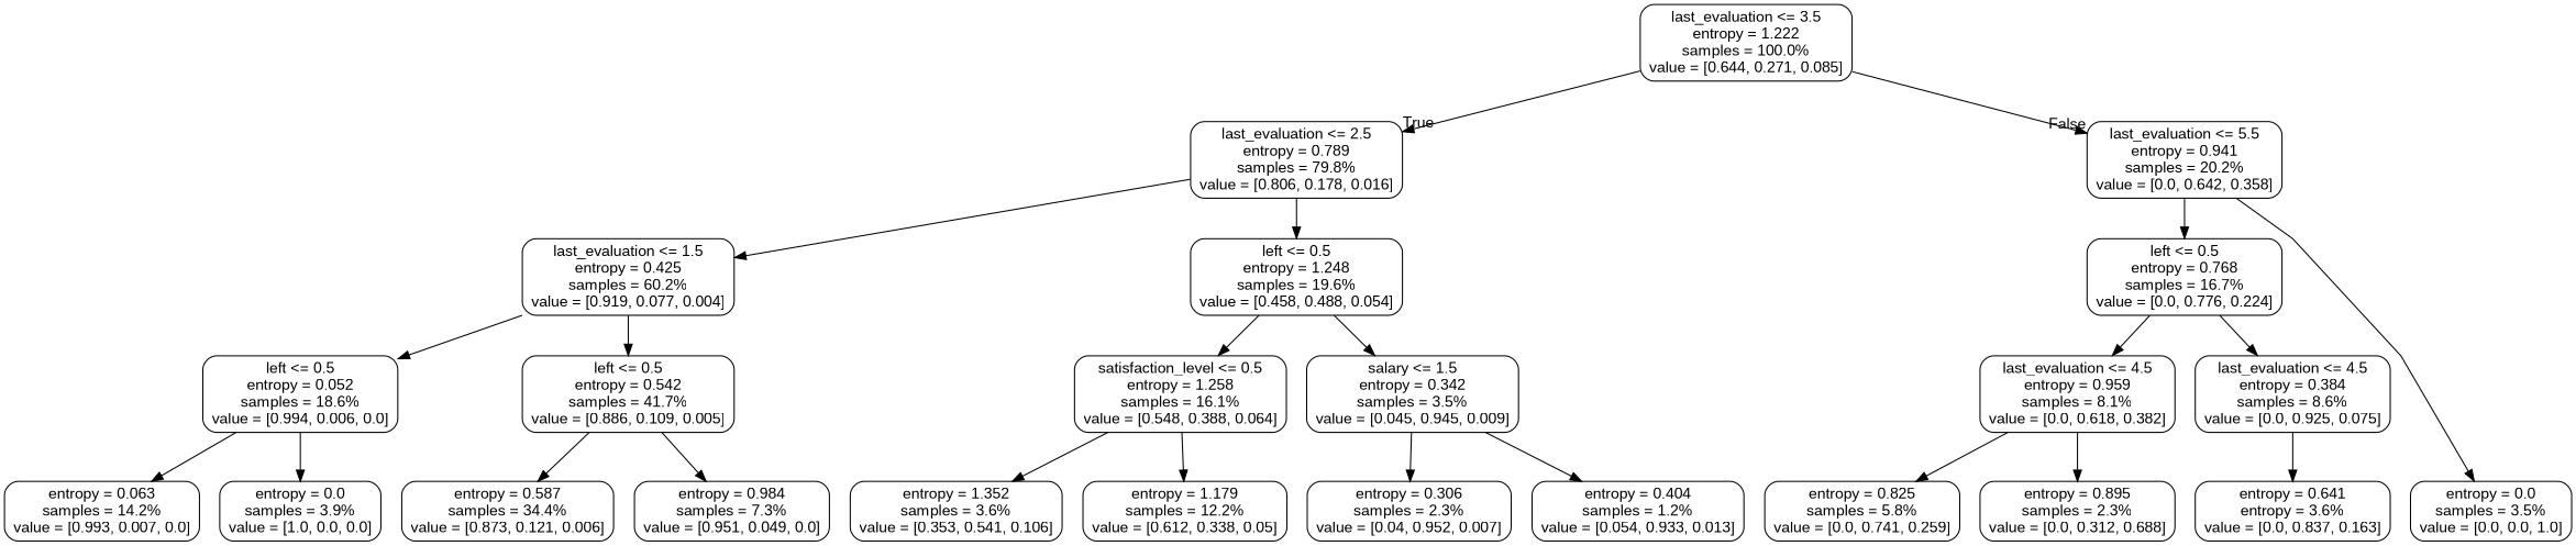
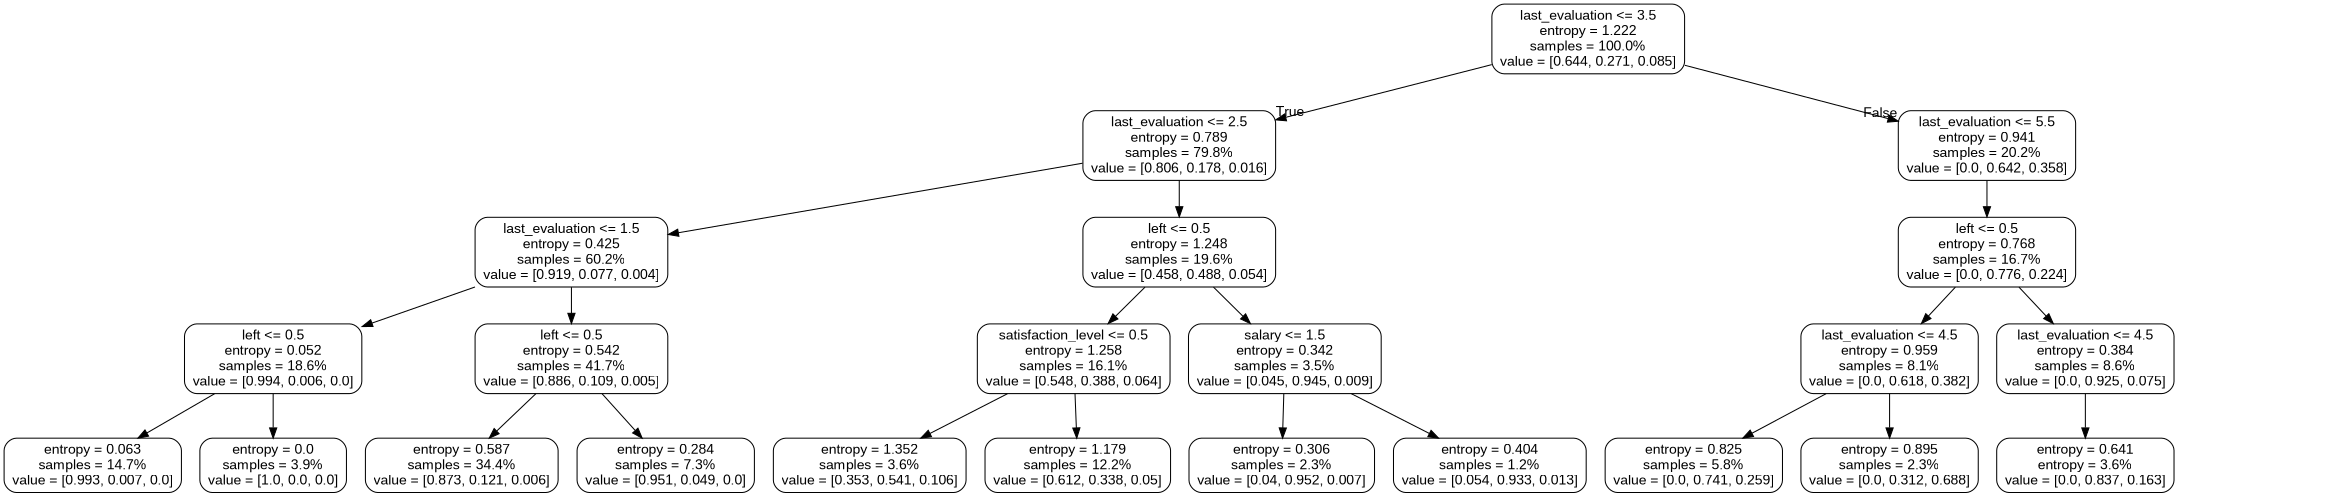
  digraph {
    fontname="Liberation Sans"
    ranksep=equally
    splines=polyline
    node [color=black fontname="Liberation Sans" shape=box style=rounded]
    edge [fontname="Liberation Sans"]
    n1 [label="last_evaluation <= 3.5\nentropy = 1.222\nsamples = 100.0%\nvalue = [0.644, 0.271, 0.085]"]
    n2 [label="last_evaluation <= 2.5\nentropy = 0.789\nsamples = 79.8%\nvalue = [0.806, 0.178, 0.016]"]
    n3 [label="last_evaluation <= 5.5\nentropy = 0.941\nsamples = 20.2%\nvalue = [0.0, 0.642, 0.358]"]
    n4 [label="last_evaluation <= 1.5\nentropy = 0.425\nsamples = 60.2%\nvalue = [0.919, 0.077, 0.004]"]
    n5 [label="left <= 0.5\nentropy = 1.248\nsamples = 19.6%\nvalue = [0.458, 0.488, 0.054]"]
    n6 [label="left <= 0.5\nentropy = 0.768\nsamples = 16.7%\nvalue = [0.0, 0.776, 0.224]"]
    n7 [label="left <= 0.5\nentropy = 0.052\nsamples = 18.6%\nvalue = [0.994, 0.006, 0.0]"]
    n8 [label="left <= 0.5\nentropy = 0.542\nsamples = 41.7%\nvalue = [0.886, 0.109, 0.005]"]
    n9 [label="satisfaction_level <= 0.5\nentropy = 1.258\nsamples = 16.1%\nvalue = [0.548, 0.388, 0.064]"]
    n10 [label="salary <= 1.5\nentropy = 0.342\nsamples = 3.5%\nvalue = [0.045, 0.945, 0.009]"]
    n11 [label="last_evaluation <= 4.5\nentropy = 0.959\nsamples = 8.1%\nvalue = [0.0, 0.618, 0.382]"]
    n12 [label="last_evaluation <= 4.5\nentropy = 0.384\nsamples = 8.6%\nvalue = [0.0, 0.925, 0.075]"]
-   n13 [label="entropy = 0.063\nsamples = 14.2%\nvalue = [0.993, 0.007, 0.0]"]
+   n13 [label="entropy = 0.063\nsamples = 14.7%\nvalue = [0.993, 0.007, 0.0]"]
    n14 [label="entropy = 0.0\nsamples = 3.9%\nvalue = [1.0, 0.0, 0.0]"]
    n15 [label="entropy = 0.587\nsamples = 34.4%\nvalue = [0.873, 0.121, 0.006]"]
-   n16 [label="entropy = 0.984\nsamples = 7.3%\nvalue = [0.951, 0.049, 0.0]"]
+   n16 [label="entropy = 0.284\nsamples = 7.3%\nvalue = [0.951, 0.049, 0.0]"]
    n17 [label="entropy = 1.352\nsamples = 3.6%\nvalue = [0.353, 0.541, 0.106]"]
    n18 [label="entropy = 1.179\nsamples = 12.2%\nvalue = [0.612, 0.338, 0.05]"]
    n19 [label="entropy = 0.306\nsamples = 2.3%\nvalue = [0.04, 0.952, 0.007]"]
    n20 [label="entropy = 0.404\nsamples = 1.2%\nvalue = [0.054, 0.933, 0.013]"]
    n21 [label="entropy = 0.825\nsamples = 5.8%\nvalue = [0.0, 0.741, 0.259]"]
    n22 [label="entropy = 0.895\nsamples = 2.3%\nvalue = [0.0, 0.312, 0.688]"]
    n23 [label="entropy = 0.641\nentropy = 3.6%\nvalue = [0.0, 0.837, 0.163]"]
-   n24 [label="entropy = 0.0\nsamples = 3.5%\nvalue = [0.0, 0.0, 1.0]"]
    subgraph sub_1 {
      rank=same
      n1
    }
    subgraph sub_2 {
      rank=same
      n2
      n3
    }
    subgraph sub_3 {
      rank=same
      n4
      n5
      n6
    }
    subgraph sub_4 {
      rank=same
      n7
      n8
      n9
      n10
      n11
      n12
    }
    subgraph sub_5 {
      rank=same
      n13
      n14
      n15
      n16
      n17
      n18
      n19
      n20
      n21
      n22
      n23
-     n24
    }
    n1 -> n2 [headlabel=True labelangle=45 labeldistance=2.5]
    n1 -> n3 [headlabel=False labelangle=-45 labeldistance=2.5]
    n2 -> n4
    n2 -> n5
    n3 -> n6
-   n3 -> n24
    n4 -> n7
    n4 -> n8
    n5 -> n9
    n5 -> n10
    n6 -> n11
    n6 -> n12
    n7 -> n13
    n7 -> n14
    n8 -> n15
    n8 -> n16
    n9 -> n17
    n9 -> n18
    n10 -> n19
    n10 -> n20
    n11 -> n21
    n11 -> n22
    n12 -> n23
  }
